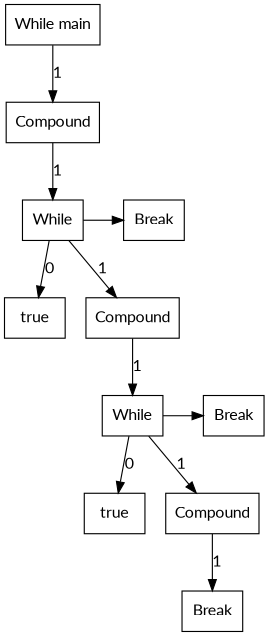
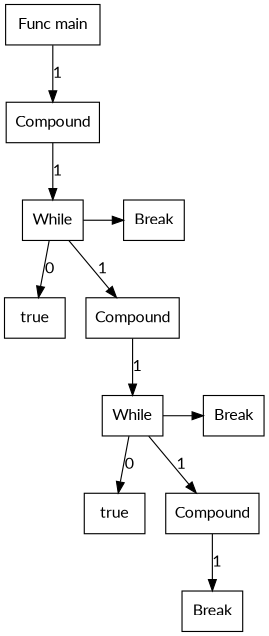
  digraph {
    fontname=Lato
    node [shape=box fontname=Lato]
    edge [fontname=Lato]
-   n1 [label="While main"]
+   n1 [label="Func main"]
    n2 [label=Compound]
    n3 [label=While]
    n4 [label=true]
    n5 [label=Compound]
    n6 [label=While]
    n7 [label=true]
    n8 [label=Compound]
    n9 [label=Break]
    n10 [label=Break]
    n11 [label=Break]
    subgraph sub_1 {
      rankdir=TB
      n1
      n2
    }
    subgraph sub_2 {
      ordering=out
      rank=same
      rankdir=LR
      n2
    }
    subgraph sub_3 {
      ordering=out
      rank=same
      rankdir=LR
      n3
    }
    subgraph sub_4 {
      rankdir=TB
      n2
      n3
    }
    subgraph sub_5 {
      ordering=out
      rank=same
      rankdir=LR
      n4
      n5
    }
    subgraph sub_6 {
      rankdir=TB
      n3
      n4
      n5
    }
    subgraph sub_7 {
      ordering=out
      rank=same
      rankdir=LR
      n6
    }
    subgraph sub_8 {
      rankdir=TB
      n5
      n6
    }
    subgraph sub_9 {
      ordering=out
      rank=same
      rankdir=LR
      n7
      n8
    }
    subgraph sub_10 {
      rankdir=TB
      n6
      n7
      n8
    }
    subgraph sub_11 {
      ordering=out
      rank=same
      rankdir=LR
      n9
    }
    subgraph sub_12 {
      rankdir=TB
      n8
      n9
    }
    subgraph sub_13 {
      rank=same
      rankdir=LR
      n6
      n10
    }
    subgraph sub_14 {
      rankdir=LR
      n6
      n10
    }
    subgraph sub_15 {
      rank=same
      rankdir=LR
      n3
      n11
    }
    subgraph sub_16 {
      rankdir=LR
      n3
      n11
    }
    n1 -> n2 [label=1]
    n2 -> n3 [label=1]
    n3 -> n4 [label=0]
    n3 -> n5 [label=1]
    n3 -> n11
    n5 -> n6 [label=1]
    n6 -> n7 [label=0]
    n6 -> n8 [label=1]
    n6 -> n10
    n8 -> n9 [label=1]
  }
